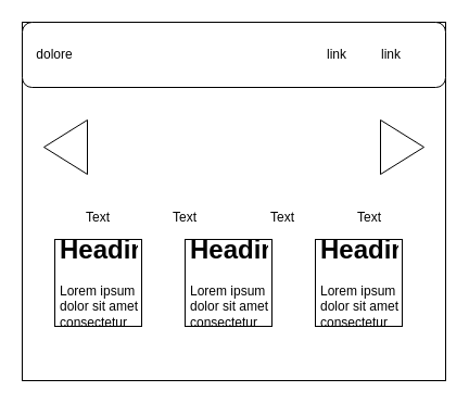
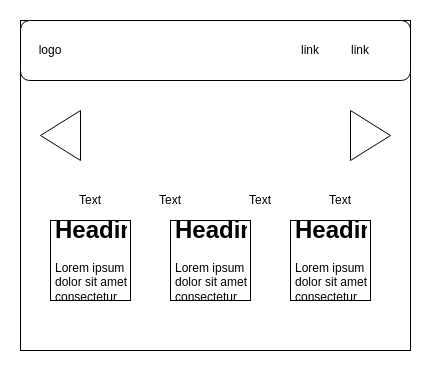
  <mxCell id="0" />
  <mxCell id="1" parent="0" />
  <mxCell id="2" value="" style="rounded=0;whiteSpace=wrap;html=1;" vertex="1" parent="1"><mxGeometry x="20" y="20" width="390" height="330" as="geometry" /></mxCell>
  <mxCell id="3" value="" style="rounded=1;whiteSpace=wrap;html=1;" vertex="1" parent="1"><mxGeometry x="20" y="20" width="390" height="60" as="geometry" /></mxCell>
- <mxCell id="4" value="dolore" style="text;html=1;strokeColor=none;fillColor=none;align=center;verticalAlign=middle;whiteSpace=wrap;rounded=0;" vertex="1" parent="1"><mxGeometry x="20" y="35" width="60" height="30" as="geometry" /></mxCell>
+ <mxCell id="4" value="logo" style="text;html=1;strokeColor=none;fillColor=none;align=center;verticalAlign=middle;whiteSpace=wrap;rounded=0;" vertex="1" parent="1"><mxGeometry x="20" y="35" width="60" height="30" as="geometry" /></mxCell>
  <mxCell id="5" value="link" style="text;html=1;strokeColor=none;fillColor=none;align=center;verticalAlign=middle;whiteSpace=wrap;rounded=0;" vertex="1" parent="1"><mxGeometry x="330" y="35" width="60" height="30" as="geometry" /></mxCell>
  <mxCell id="6" value="link" style="text;html=1;strokeColor=none;fillColor=none;align=center;verticalAlign=middle;whiteSpace=wrap;rounded=0;" vertex="1" parent="1"><mxGeometry x="280" y="35" width="60" height="30" as="geometry" /></mxCell>
  <mxCell id="7" value="" style="triangle;whiteSpace=wrap;html=1;" vertex="1" parent="1"><mxGeometry x="350" y="110" width="40" height="50" as="geometry" /></mxCell>
  <mxCell id="8" value="" style="triangle;whiteSpace=wrap;html=1;rotation=-180;" vertex="1" parent="1"><mxGeometry x="40" y="110" width="40" height="50" as="geometry" /></mxCell>
  <mxCell id="9" value="Text" style="text;html=1;strokeColor=none;fillColor=none;align=center;verticalAlign=middle;whiteSpace=wrap;rounded=0;" vertex="1" parent="1"><mxGeometry x="70" y="190" width="40" height="20" as="geometry" /></mxCell>
  <mxCell id="10" value="Text" style="text;html=1;strokeColor=none;fillColor=none;align=center;verticalAlign=middle;whiteSpace=wrap;rounded=0;" vertex="1" parent="1"><mxGeometry x="150" y="190" width="40" height="20" as="geometry" /></mxCell>
  <mxCell id="11" value="Text" style="text;html=1;strokeColor=none;fillColor=none;align=center;verticalAlign=middle;whiteSpace=wrap;rounded=0;" vertex="1" parent="1"><mxGeometry x="240" y="190" width="40" height="20" as="geometry" /></mxCell>
  <mxCell id="12" value="Text" style="text;html=1;strokeColor=none;fillColor=none;align=center;verticalAlign=middle;whiteSpace=wrap;rounded=0;" vertex="1" parent="1"><mxGeometry x="320" y="190" width="40" height="20" as="geometry" /></mxCell>
  <mxCell id="13" value="" style="whiteSpace=wrap;html=1;aspect=fixed;" vertex="1" parent="1"><mxGeometry x="50" y="220" width="80" height="80" as="geometry" /></mxCell>
  <mxCell id="14" value="" style="whiteSpace=wrap;html=1;aspect=fixed;" vertex="1" parent="1"><mxGeometry x="290" y="220" width="80" height="80" as="geometry" /></mxCell>
  <mxCell id="15" value="" style="whiteSpace=wrap;html=1;aspect=fixed;" vertex="1" parent="1"><mxGeometry x="170" y="220" width="80" height="80" as="geometry" /></mxCell>
  <mxCell id="16" value="&lt;h1&gt;Heading&lt;/h1&gt;&lt;p&gt;Lorem ipsum dolor sit amet, consectetur adipisicing elit, sed do eiusmod tempor incididunt ut labore et dolore magna aliqua.&lt;/p&gt;" style="text;html=1;strokeColor=none;fillColor=none;spacing=5;spacingTop=-20;whiteSpace=wrap;overflow=hidden;rounded=0;" vertex="1" parent="1"><mxGeometry x="50" y="210" width="80" height="90" as="geometry" /></mxCell>
  <mxCell id="17" value="&lt;h1&gt;Heading&lt;/h1&gt;&lt;p&gt;Lorem ipsum dolor sit amet, consectetur adipisicing elit, sed do eiusmod tempor incididunt ut labore et dolore magna aliqua.&lt;/p&gt;" style="text;html=1;strokeColor=none;fillColor=none;spacing=5;spacingTop=-20;whiteSpace=wrap;overflow=hidden;rounded=0;" vertex="1" parent="1"><mxGeometry x="290" y="210" width="80" height="90" as="geometry" /></mxCell>
  <mxCell id="18" value="&lt;h1&gt;Heading&lt;/h1&gt;&lt;p&gt;Lorem ipsum dolor sit amet, consectetur adipisicing elit, sed do eiusmod tempor incididunt ut labore et dolore magna aliqua.&lt;/p&gt;" style="text;html=1;strokeColor=none;fillColor=none;spacing=5;spacingTop=-20;whiteSpace=wrap;overflow=hidden;rounded=0;" vertex="1" parent="1"><mxGeometry x="170" y="210" width="80" height="90" as="geometry" /></mxCell>
